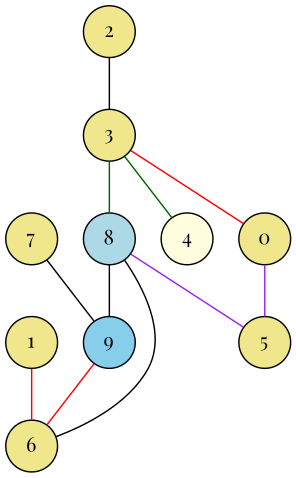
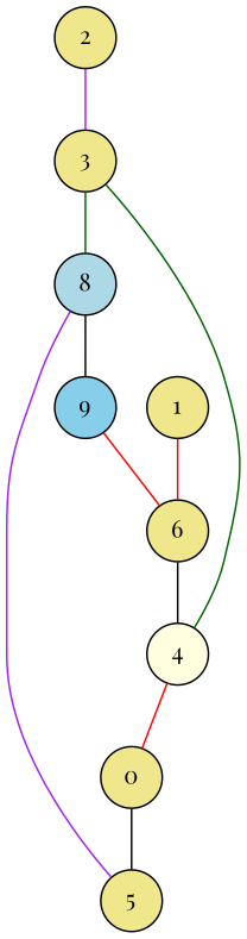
  graph {
    fontname="Playfair Display"
    node [color=black fillcolor=khaki fontname="Playfair Display" shape=circle style=filled]
    edge [color=black fontname="Playfair Display"]
    0
    5
    1
    6
    2
    3
    8 [fillcolor=lightblue]
    4 [fillcolor=lightyellow]
    9 [fillcolor=skyblue]
-   7
-   0 -- 5 [color=purple weight=5]
+   0 -- 5 [weight=5]
    1 -- 6 [color=red weight=5]
-   6 -- 8
-   2 -- 3
+   6 -- 4
+   2 -- 3 [color=purple]
    3 -- 8 [color=darkgreen weight=5]
    3 -- 4 [color=darkgreen]
    8 -- 5 [color=purple]
    8 -- 9 [weight=5]
-   3 -- 0 [color=red]
+   4 -- 0 [color=red]
    9 -- 6 [color=red]
-   7 -- 9
  }
